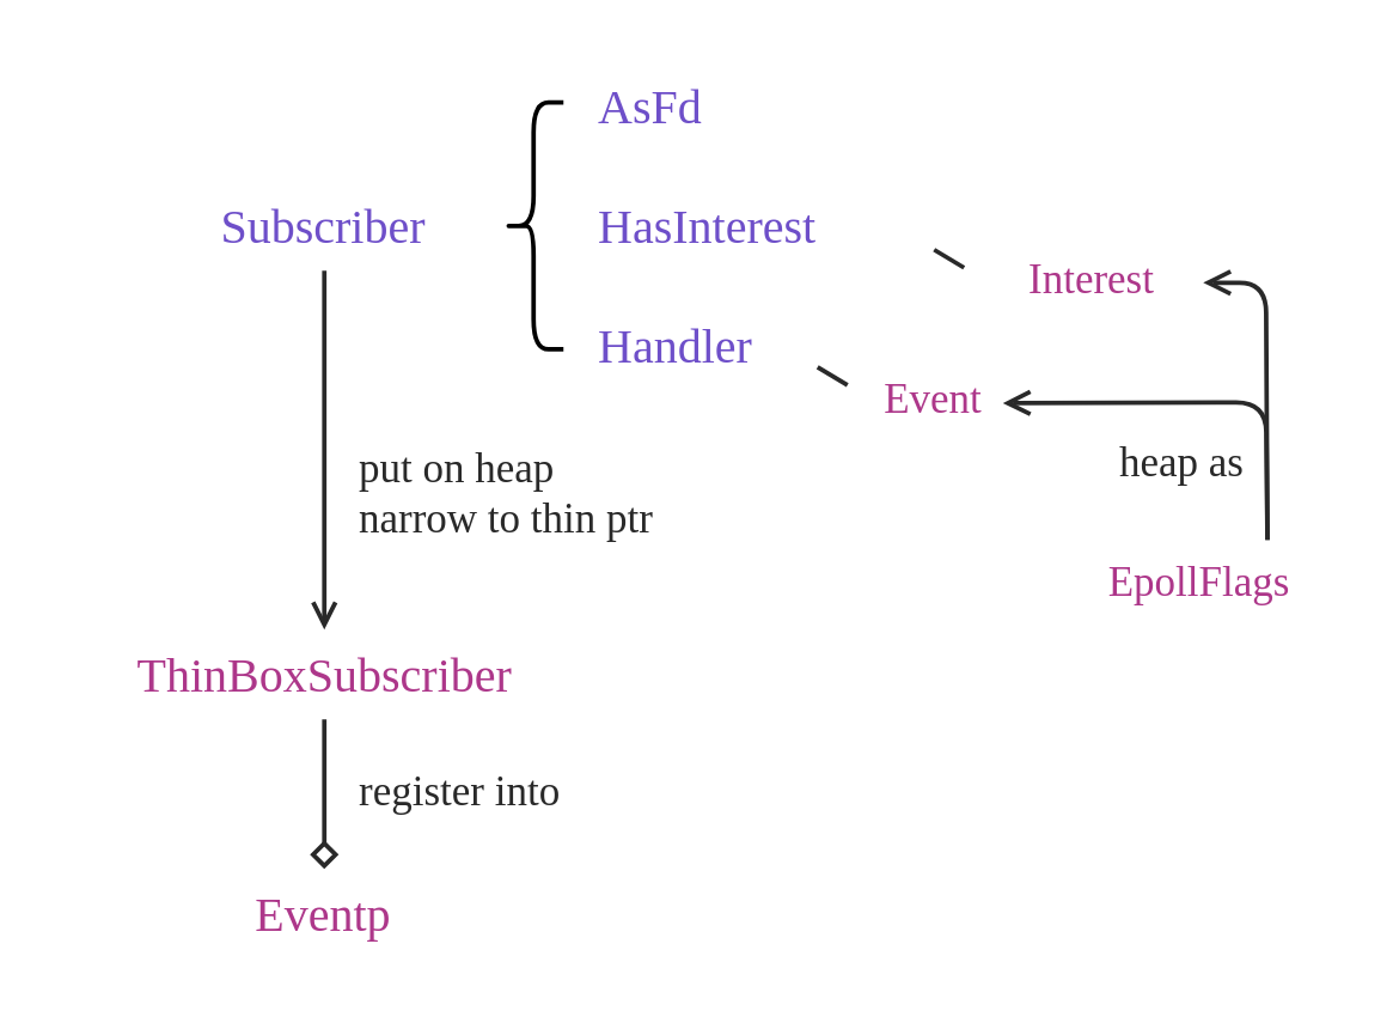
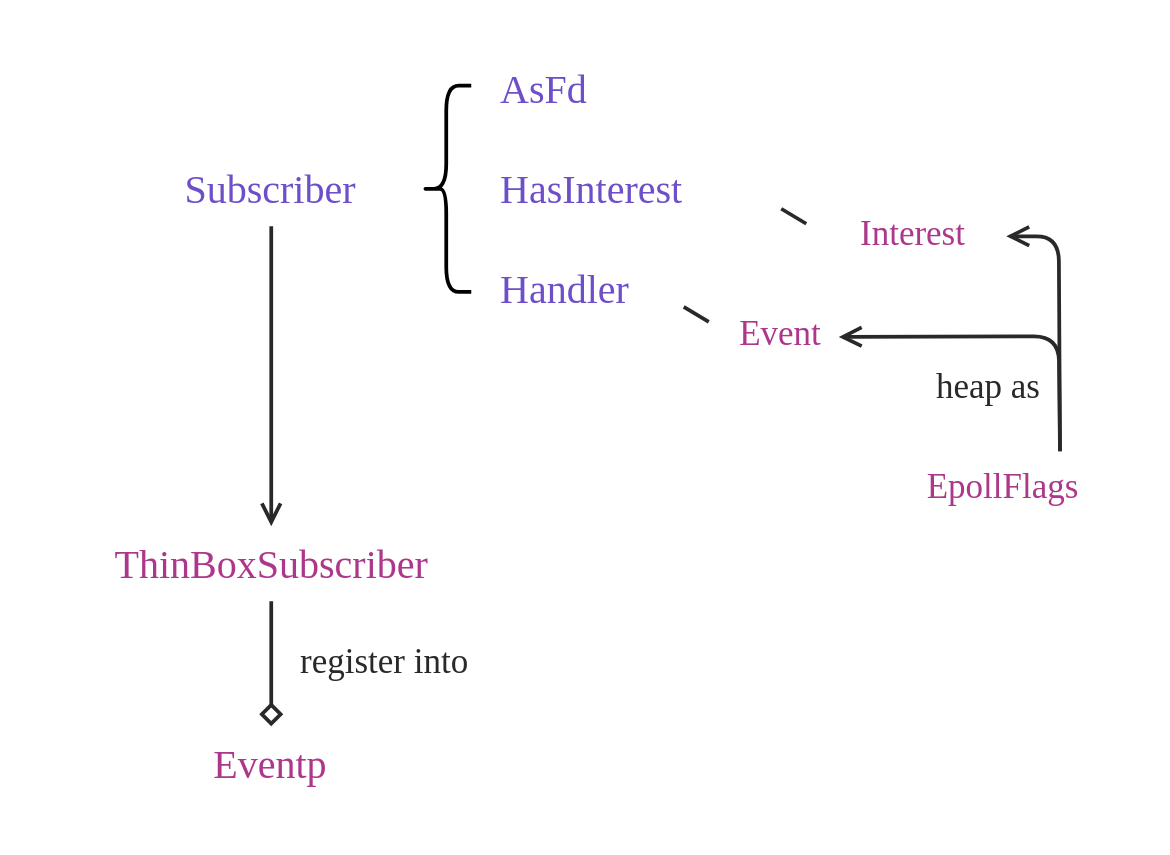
  <mxCell id="0" />
  <mxCell id="1" parent="0" />
  <mxCell id="2" value="Subscriber" style="text;html=1;align=center;verticalAlign=middle;whiteSpace=wrap;rounded=0;fontFamily=JetBrains Mono;fontColor=#6E4FC9;fontSize=16;convertToSvg=1;fontSource=https%3A%2F%2Ffonts.googleapis.com%2Fcss%3Ffamily%3DJetBrains%2BMono;" parent="1" vertex="1"><mxGeometry x="48" y="60" width="120" height="30" as="geometry" /></mxCell>
  <mxCell id="3" value="ThinBoxSubscriber" style="text;html=1;align=center;verticalAlign=middle;whiteSpace=wrap;rounded=0;fontFamily=JetBrains Mono;fontColor=#AD378A;fontSize=16;convertToSvg=1;fontSource=https%3A%2F%2Ffonts.googleapis.com%2Fcss%3Ffamily%3DJetBrains%2BMono;" parent="1" vertex="1"><mxGeometry x="20.5" y="210" width="175" height="30" as="geometry" /></mxCell>
  <mxCell id="4" value="Eventp" style="text;html=1;align=center;verticalAlign=middle;whiteSpace=wrap;rounded=0;fontFamily=JetBrains Mono;fontColor=#AD378A;fontSize=16;convertToSvg=1;fontSource=https%3A%2F%2Ffonts.googleapis.com%2Fcss%3Ffamily%3DJetBrains%2BMono;" parent="1" vertex="1"><mxGeometry x="48" y="290" width="120" height="30" as="geometry" /></mxCell>
  <mxCell id="5" value="" style="shape=curlyBracket;whiteSpace=wrap;html=1;rounded=1;labelPosition=left;verticalLabelPosition=middle;align=right;verticalAlign=middle;fontColor=#282829;strokeWidth=1.5;convertToSvg=1;" parent="1" vertex="1"><mxGeometry x="168" y="33.75" width="20" height="82.5" as="geometry" /></mxCell>
  <mxCell id="6" value="AsFd" style="text;html=1;align=left;verticalAlign=middle;whiteSpace=wrap;rounded=0;fontFamily=JetBrains Mono;fontColor=#6E4FC9;fontSize=16;convertToSvg=1;fontSource=https%3A%2F%2Ffonts.googleapis.com%2Fcss%3Ffamily%3DJetBrains%2BMono;" parent="1" vertex="1"><mxGeometry x="198" y="20" width="120" height="30" as="geometry" /></mxCell>
  <mxCell id="7" value="HasInterest" style="text;html=1;align=left;verticalAlign=middle;whiteSpace=wrap;rounded=0;fontFamily=JetBrains Mono;fontColor=#6E4FC9;fontSize=16;convertToSvg=1;fontSource=https%3A%2F%2Ffonts.googleapis.com%2Fcss%3Ffamily%3DJetBrains%2BMono;" parent="1" vertex="1"><mxGeometry x="198" y="60" width="120" height="30" as="geometry" /></mxCell>
  <mxCell id="8" value="Handler" style="text;html=1;align=left;verticalAlign=middle;whiteSpace=wrap;rounded=0;fontFamily=JetBrains Mono;fontColor=#6E4FC9;fontSize=16;convertToSvg=1;fontSource=https%3A%2F%2Ffonts.googleapis.com%2Fcss%3Ffamily%3DJetBrains%2BMono;" parent="1" vertex="1"><mxGeometry x="198" y="100" width="120" height="30" as="geometry" /></mxCell>
  <mxCell id="9" value="" style="endArrow=open;html=1;rounded=0;fontColor=#292929;strokeColor=#292929;strokeWidth=1.5;endFill=0;exitX=0.5;exitY=1;exitDx=0;exitDy=0;entryX=0.5;entryY=0;entryDx=0;entryDy=0;convertToSvg=1;" parent="1" source="2" target="3" edge="1"><mxGeometry width="50" height="50" relative="1" as="geometry"><mxPoint x="338" y="190" as="sourcePoint" /><mxPoint x="388" y="140" as="targetPoint" /></mxGeometry></mxCell>
- <mxCell id="10" value="put on heap&lt;div&gt;narrow to thin ptr&lt;/div&gt;" style="text;html=1;align=left;verticalAlign=middle;whiteSpace=wrap;rounded=0;fontSize=14;fontColor=#292929;fontFamily=Nunito;fontStyle=0;convertToSvg=1;fontSource=https%3A%2F%2Ffonts.googleapis.com%2Fcss%3Ffamily%3DNunito;" parent="1" vertex="1"><mxGeometry x="118" y="150" width="160" height="30" as="geometry" /></mxCell>
  <mxCell id="11" value="" style="endArrow=diamond;html=1;rounded=0;fontColor=#292929;strokeColor=#292929;strokeWidth=1.5;endFill=0;exitX=0.5;exitY=1;exitDx=0;exitDy=0;entryX=0.5;entryY=0;entryDx=0;entryDy=0;convertToSvg=1;" parent="1" source="3" target="4" edge="1"><mxGeometry width="50" height="50" relative="1" as="geometry"><mxPoint x="118" y="100" as="sourcePoint" /><mxPoint x="118" y="230" as="targetPoint" /></mxGeometry></mxCell>
  <mxCell id="12" value="register into" style="text;html=1;align=left;verticalAlign=middle;whiteSpace=wrap;rounded=0;fontSize=14;fontColor=#292929;fontFamily=Nunito;fontStyle=0;convertToSvg=1;fontSource=https%3A%2F%2Ffonts.googleapis.com%2Fcss%3Ffamily%3DNunito;" parent="1" vertex="1"><mxGeometry x="118" y="250" width="160" height="30" as="geometry" /></mxCell>
  <mxCell id="13" value="" style="endArrow=none;html=1;rounded=0;fontColor=#292929;strokeColor=#292929;strokeWidth=1.5;endFill=0;exitX=0.5;exitY=1;exitDx=0;exitDy=0;startFill=0;convertToSvg=1;" parent="1" edge="1"><mxGeometry width="50" height="50" relative="1" as="geometry"><mxPoint x="312" y="83" as="sourcePoint" /><mxPoint x="322" y="89" as="targetPoint" /></mxGeometry></mxCell>
  <mxCell id="14" value="" style="endArrow=none;html=1;rounded=0;fontColor=#292929;strokeColor=#292929;strokeWidth=1.5;endFill=0;exitX=0.5;exitY=1;exitDx=0;exitDy=0;startFill=0;convertToSvg=1;" parent="1" edge="1"><mxGeometry width="50" height="50" relative="1" as="geometry"><mxPoint x="273" y="122.25" as="sourcePoint" /><mxPoint x="283" y="128.25" as="targetPoint" /></mxGeometry></mxCell>
  <mxCell id="15" value="Interest" style="text;html=1;align=center;verticalAlign=middle;whiteSpace=wrap;rounded=0;fontFamily=JetBrains Mono;fontColor=#AD378A;fontSize=14;convertToSvg=1;fontSource=https%3A%2F%2Ffonts.googleapis.com%2Fcss%3Ffamily%3DJetBrains%2BMono;" parent="1" vertex="1"><mxGeometry x="328" y="79" width="74" height="30" as="geometry" /></mxCell>
  <mxCell id="16" value="Event" style="text;html=1;align=center;verticalAlign=middle;whiteSpace=wrap;rounded=0;fontFamily=JetBrains Mono;fontColor=#AD378A;fontSize=14;convertToSvg=1;fontSource=https%3A%2F%2Ffonts.googleapis.com%2Fcss%3Ffamily%3DJetBrains%2BMono;" parent="1" vertex="1"><mxGeometry x="289" y="119.25" width="46" height="30" as="geometry" /></mxCell>
  <mxCell id="17" value="" style="endArrow=open;html=1;rounded=1;fontColor=#292929;strokeColor=#292929;strokeWidth=1.5;endFill=0;exitX=0.75;exitY=0;exitDx=0;exitDy=0;curved=0;entryX=1;entryY=0.5;entryDx=0;entryDy=0;convertToSvg=1;" parent="1" source="18" target="15" edge="1"><mxGeometry width="50" height="50" relative="1" as="geometry"><mxPoint x="418" y="50" as="sourcePoint" /><mxPoint x="438" y="70" as="targetPoint" /><Array as="points"><mxPoint x="423" y="94" /></Array></mxGeometry></mxCell>
  <mxCell id="18" value="EpollFlags" style="text;html=1;align=center;verticalAlign=middle;whiteSpace=wrap;rounded=0;fontFamily=JetBrains Mono;fontColor=#AD378A;fontSize=14;convertToSvg=1;fontSource=https%3A%2F%2Ffonts.googleapis.com%2Fcss%3Ffamily%3DJetBrains%2BMono;" parent="1" vertex="1"><mxGeometry x="356" y="180" width="90" height="30" as="geometry" /></mxCell>
  <mxCell id="19" value="heap as" style="text;html=1;align=right;verticalAlign=middle;whiteSpace=wrap;rounded=0;fontSize=14;fontColor=#292929;fontFamily=Nunito;fontStyle=0;convertToSvg=1;fontSource=https%3A%2F%2Ffonts.googleapis.com%2Fcss%3Ffamily%3DNunito;" parent="1" vertex="1"><mxGeometry x="348" y="140" width="70" height="30" as="geometry" /></mxCell>
  <mxCell id="20" value="" style="endArrow=open;html=1;rounded=1;fontColor=#292929;strokeColor=#292929;strokeWidth=1.5;endFill=0;exitX=0.75;exitY=0;exitDx=0;exitDy=0;curved=0;entryX=1;entryY=0.5;entryDx=0;entryDy=0;convertToSvg=1;" parent="1" source="18" target="16" edge="1"><mxGeometry width="50" height="50" relative="1" as="geometry"><mxPoint x="433" y="210" as="sourcePoint" /><mxPoint x="412" y="104" as="targetPoint" /><Array as="points"><mxPoint x="423" y="134" /></Array></mxGeometry></mxCell>
